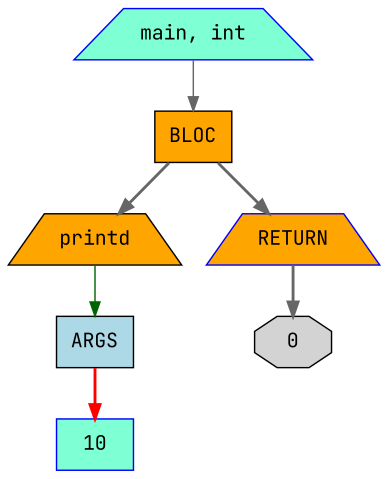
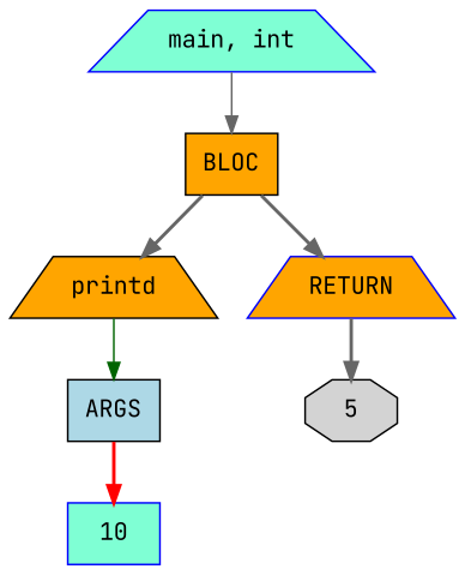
  digraph {
    fontname="JetBrains Mono"
    node [fillcolor=orange fontname="JetBrains Mono" shape=trapezium style=filled]
    edge [color=gray40 fontname="JetBrains Mono" style=bold]
    n1 [color=blue fillcolor=aquamarine label="main, int"]
    n2 [label=BLOC shape=box]
    n3 [label=printd]
    n4 [color=blue label=RETURN]
    n5 [fillcolor=lightblue label=ARGS shape=box]
-   n6 [fillcolor=lightgrey label=0 shape=octagon]
+   n6 [fillcolor=lightgrey label=5 shape=octagon]
    n7 [color=blue fillcolor=aquamarine label=10 shape=box]
    n1 -> n2 [style=solid]
    n2 -> n3
    n2 -> n4
    n3 -> n5 [color=darkgreen style=solid]
    n4 -> n6
    n5 -> n7 [color=red]
  }
